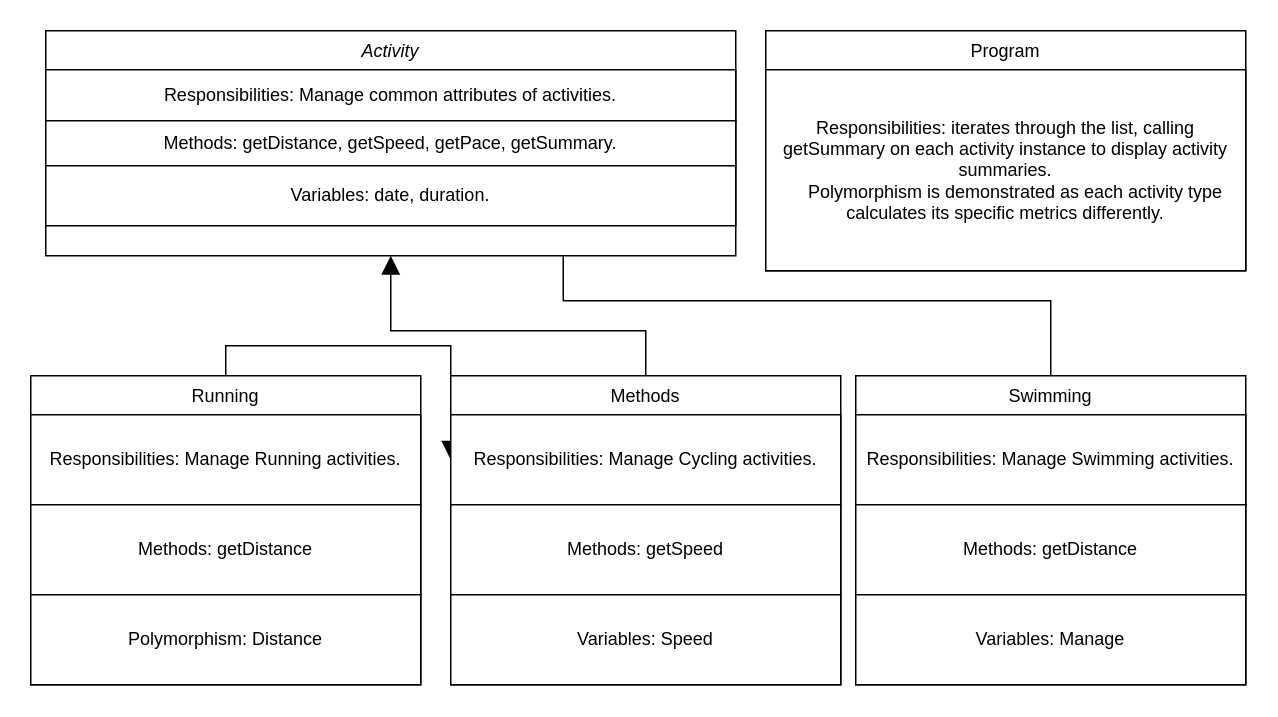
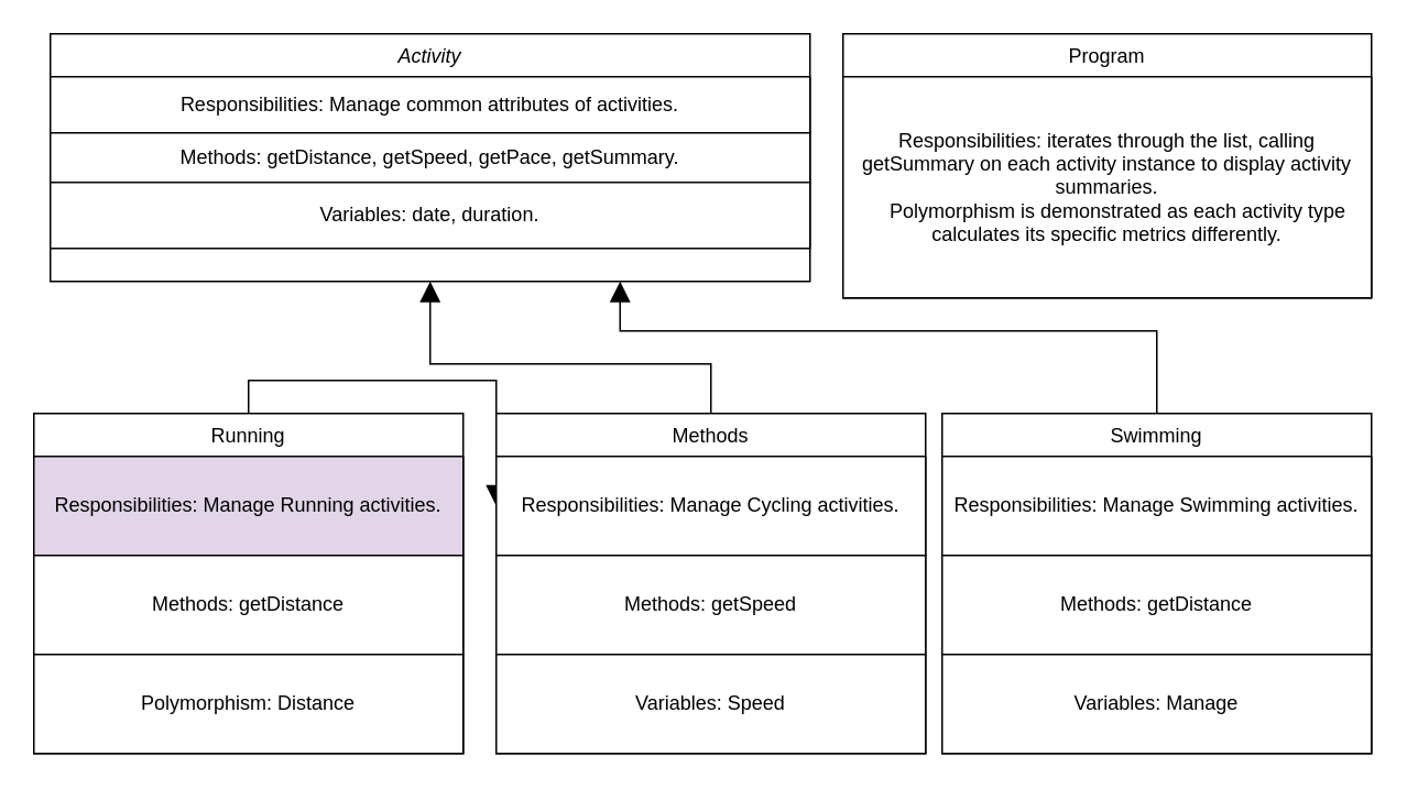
  <mxCell id="0" />
  <mxCell id="1" parent="0" />
  <mxCell id="2" value="Activity" style="swimlane;fontStyle=2;align=center;verticalAlign=top;childLayout=stackLayout;horizontal=1;startSize=26;horizontalStack=0;resizeParent=1;resizeLast=0;collapsible=1;marginBottom=0;rounded=0;shadow=0;strokeWidth=1;" parent="1" vertex="1"><mxGeometry x="30" y="20" width="460" height="150" as="geometry"><mxRectangle x="230" y="140" width="160" height="26" as="alternateBounds" /></mxGeometry></mxCell>
  <mxCell id="3" value="Responsibilities: Manage common attributes of activities." style="whiteSpace=wrap;html=1;" parent="2" vertex="1"><mxGeometry y="26" width="460" height="34" as="geometry" /></mxCell>
  <mxCell id="4" value="Methods: getDistance, getSpeed, getPace, getSummary." style="whiteSpace=wrap;html=1;" parent="2" vertex="1"><mxGeometry y="60" width="460" height="30" as="geometry" /></mxCell>
  <mxCell id="5" value="Variables: date, duration." style="whiteSpace=wrap;html=1;" parent="2" vertex="1"><mxGeometry y="90" width="460" height="40" as="geometry" /></mxCell>
  <mxCell id="6" style="edgeStyle=orthogonalEdgeStyle;rounded=0;orthogonalLoop=1;jettySize=auto;html=1;exitX=0.5;exitY=0;exitDx=0;exitDy=0;endArrow=block;endFill=1;endSize=10;" edge="1" parent="1" source="7" target="15"><mxGeometry relative="1" as="geometry" /></mxCell>
  <mxCell id="7" value="Running" style="swimlane;fontStyle=0;align=center;verticalAlign=top;childLayout=stackLayout;horizontal=1;startSize=26;horizontalStack=0;resizeParent=1;resizeLast=0;collapsible=1;marginBottom=0;rounded=0;shadow=0;strokeWidth=1;" parent="1" vertex="1"><mxGeometry y="250" width="260" height="206" as="geometry" x="20"><mxRectangle x="130" y="380" width="160" height="26" as="alternateBounds" /></mxGeometry></mxCell>
- <mxCell id="8" value="Responsibilities: Manage Running activities." style="whiteSpace=wrap;html=1;" vertex="1" parent="7"><mxGeometry y="26" width="260" height="60" as="geometry" /></mxCell>
+ <mxCell id="8" value="Responsibilities: Manage Running activities." style="whiteSpace=wrap;html=1;fillColor=#e1d5e7;" vertex="1" parent="7"><mxGeometry y="26" width="260" height="60" as="geometry" /></mxCell>
  <mxCell id="9" value="Methods:&amp;nbsp;getDistance" style="whiteSpace=wrap;html=1;" vertex="1" parent="7"><mxGeometry y="86" width="260" height="60" as="geometry" /></mxCell>
  <mxCell id="10" value="Polymorphism: Distance" style="whiteSpace=wrap;html=1;" vertex="1" parent="7"><mxGeometry y="146" width="260" height="60" as="geometry" /></mxCell>
  <mxCell id="11" value="Program" style="swimlane;fontStyle=0;align=center;verticalAlign=top;childLayout=stackLayout;horizontal=1;startSize=26;horizontalStack=0;resizeParent=1;resizeLast=0;collapsible=1;marginBottom=0;rounded=0;shadow=0;strokeWidth=1;" parent="1" vertex="1"><mxGeometry x="510" y="20" width="320" height="160" as="geometry"><mxRectangle x="550" y="140" width="160" height="26" as="alternateBounds" /></mxGeometry></mxCell>
  <mxCell id="12" value="&lt;div&gt;Responsibilities: i&lt;span style=&quot;background-color: initial;&quot;&gt;terates through the list, calling getSummary on each activity instance to display activity summaries.&lt;/span&gt;&lt;/div&gt;&lt;div&gt;&amp;nbsp; &amp;nbsp; Polymorphism is demonstrated as each activity type calculates its specific metrics differently.&lt;/div&gt;" style="whiteSpace=wrap;html=1;" vertex="1" parent="11"><mxGeometry y="26" width="320" height="134" as="geometry" /></mxCell>
  <mxCell id="13" style="edgeStyle=orthogonalEdgeStyle;rounded=0;orthogonalLoop=1;jettySize=auto;html=1;exitX=0.5;exitY=0;exitDx=0;exitDy=0;entryX=0.5;entryY=1;entryDx=0;entryDy=0;endArrow=block;endFill=1;endSize=10;" edge="1" parent="1" source="14" target="2"><mxGeometry relative="1" as="geometry"><Array as="points"><mxPoint x="430" y="220" /><mxPoint x="260" y="220" /></Array></mxGeometry></mxCell>
  <mxCell id="14" value="Methods" style="swimlane;fontStyle=0;align=center;verticalAlign=top;childLayout=stackLayout;horizontal=1;startSize=26;horizontalStack=0;resizeParent=1;resizeLast=0;collapsible=1;marginBottom=0;rounded=0;shadow=0;strokeWidth=1;" vertex="1" parent="1"><mxGeometry x="300" y="250" width="260" height="206" as="geometry"><mxRectangle x="130" y="380" width="160" height="26" as="alternateBounds" /></mxGeometry></mxCell>
  <mxCell id="15" value="Responsibilities: Manage Cycling activities." style="whiteSpace=wrap;html=1;" vertex="1" parent="14"><mxGeometry y="26" width="260" height="60" as="geometry" /></mxCell>
  <mxCell id="16" value="Methods:&amp;nbsp;getSpeed" style="whiteSpace=wrap;html=1;" vertex="1" parent="14"><mxGeometry y="86" width="260" height="60" as="geometry" /></mxCell>
  <mxCell id="17" value="Variables: Speed" style="whiteSpace=wrap;html=1;" vertex="1" parent="14"><mxGeometry y="146" width="260" height="60" as="geometry" /></mxCell>
- <mxCell id="18" style="edgeStyle=orthogonalEdgeStyle;rounded=0;orthogonalLoop=1;jettySize=auto;html=1;exitX=0.5;exitY=0;exitDx=0;exitDy=0;entryX=0.75;entryY=1;entryDx=0;entryDy=0;endArrow=none;endFill=1;endSize=10;" edge="1" parent="1" source="19" target="2"><mxGeometry relative="1" as="geometry"><Array as="points"><mxPoint x="700" y="200" /><mxPoint x="375" y="200" /></Array></mxGeometry></mxCell>
+ <mxCell id="18" style="edgeStyle=orthogonalEdgeStyle;rounded=0;orthogonalLoop=1;jettySize=auto;html=1;exitX=0.5;exitY=0;exitDx=0;exitDy=0;entryX=0.75;entryY=1;entryDx=0;entryDy=0;endArrow=block;endFill=1;endSize=10;" edge="1" parent="1" source="19" target="2"><mxGeometry relative="1" as="geometry"><Array as="points"><mxPoint x="700" y="200" /><mxPoint x="375" y="200" /></Array></mxGeometry></mxCell>
  <mxCell id="19" value="Swimming" style="swimlane;fontStyle=0;align=center;verticalAlign=top;childLayout=stackLayout;horizontal=1;startSize=26;horizontalStack=0;resizeParent=1;resizeLast=0;collapsible=1;marginBottom=0;rounded=0;shadow=0;strokeWidth=1;" vertex="1" parent="1"><mxGeometry x="570" y="250" width="260" height="206" as="geometry"><mxRectangle x="130" y="380" width="160" height="26" as="alternateBounds" /></mxGeometry></mxCell>
  <mxCell id="20" value="Responsibilities: Manage Swimming activities." style="whiteSpace=wrap;html=1;" vertex="1" parent="19"><mxGeometry y="26" width="260" height="60" as="geometry" /></mxCell>
  <mxCell id="21" value="Methods:&amp;nbsp;getDistance" style="whiteSpace=wrap;html=1;" vertex="1" parent="19"><mxGeometry y="86" width="260" height="60" as="geometry" /></mxCell>
  <mxCell id="22" value="Variables: Manage" style="whiteSpace=wrap;html=1;" vertex="1" parent="19"><mxGeometry y="146" width="260" height="60" as="geometry" /></mxCell>
